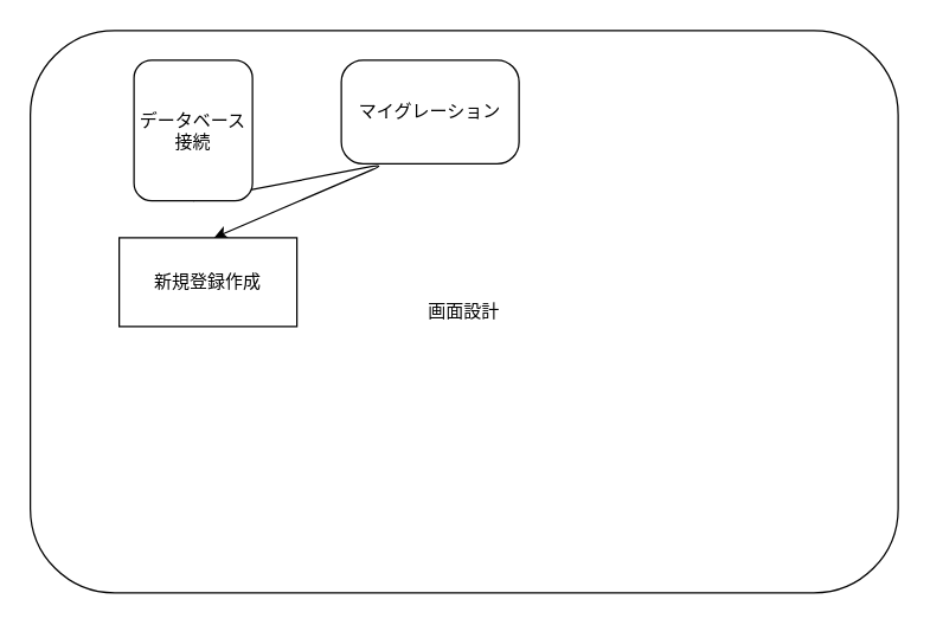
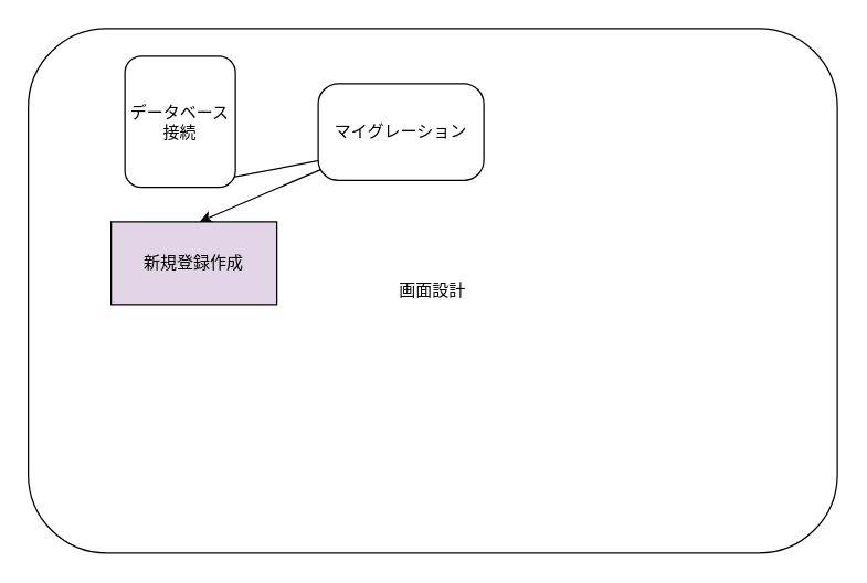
  <mxCell id="0" />
  <mxCell id="1" parent="0" />
  <mxCell id="2" value="画面設計" style="rounded=1;whiteSpace=wrap;html=1;" vertex="1" parent="1"><mxGeometry x="20" y="20" width="586" height="380" as="geometry" /></mxCell>
  <mxCell id="3" style="edgeStyle=none;html=1;exitX=0.5;exitY=1;exitDx=0;exitDy=0;" edge="1" parent="1" source="4"><mxGeometry relative="1" as="geometry"><mxPoint x="144" y="160" as="targetPoint" /><Array as="points"><mxPoint x="260" y="110" /></Array></mxGeometry></mxCell>
  <mxCell id="4" value="データベース接続" style="rounded=1;whiteSpace=wrap;html=1;" vertex="1" parent="1"><mxGeometry x="90" y="40" width="80" height="95" as="geometry" /></mxCell>
- <mxCell id="5" value="マイグレーション" style="rounded=1;whiteSpace=wrap;html=1;arcSize=21;" vertex="1" parent="1"><mxGeometry x="230" y="40" width="120" height="70" as="geometry" /></mxCell>
- <mxCell id="6" value="新規登録作成" style="rounded=0;whiteSpace=wrap;html=1;" vertex="1" parent="1"><mxGeometry x="80" y="160" width="120" height="60" as="geometry" /></mxCell>
+ <mxCell id="5" value="マイグレーション" style="rounded=1;whiteSpace=wrap;html=1;arcSize=21;" vertex="1" parent="1"><mxGeometry x="230" y="60" width="120" height="70" as="geometry" /></mxCell>
+ <mxCell id="6" value="新規登録作成" style="rounded=0;whiteSpace=wrap;html=1;fillColor=#e1d5e7;" vertex="1" parent="1"><mxGeometry x="80" y="160" width="120" height="60" as="geometry" /></mxCell>
